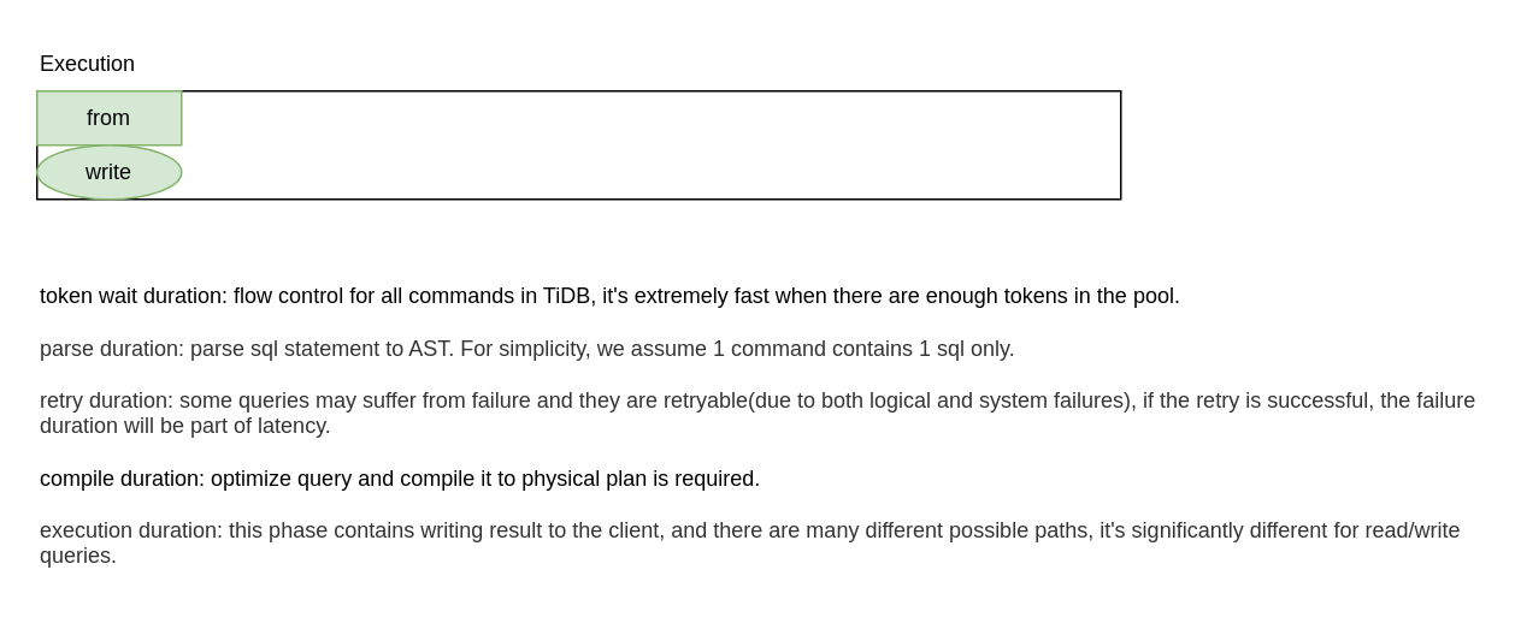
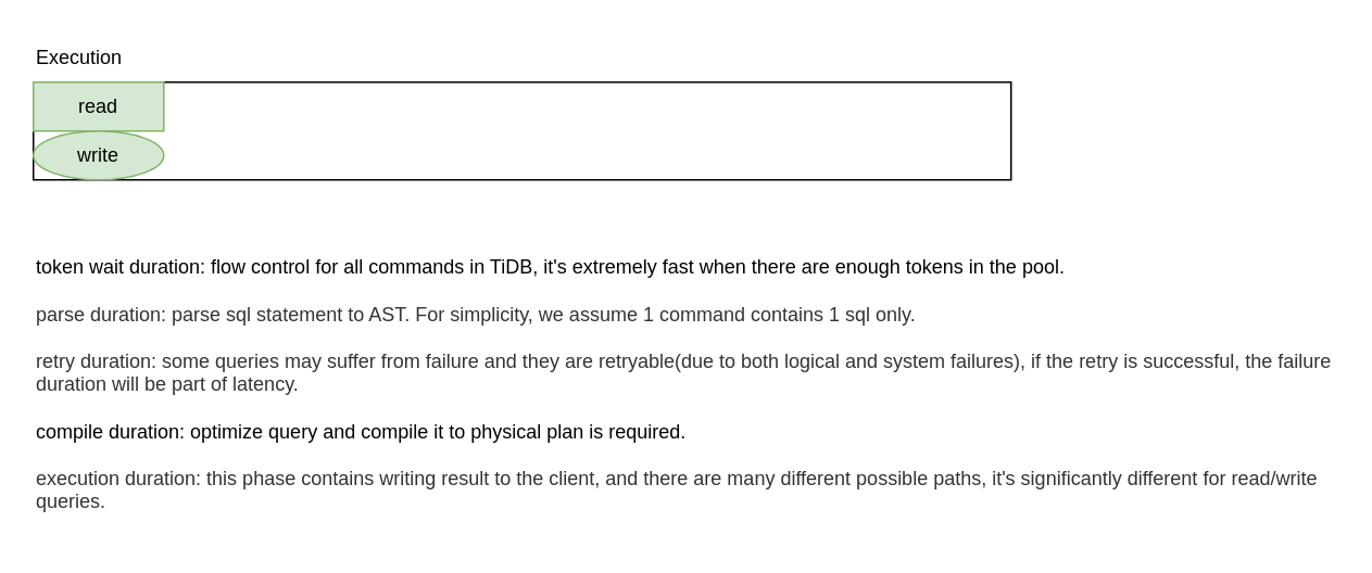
  <mxCell id="0" />
  <mxCell id="1" parent="0" />
  <mxCell id="2" value="" style="rounded=0;whiteSpace=wrap;html=1;" vertex="1" parent="1"><mxGeometry x="20" y="50" width="600" height="60" as="geometry" /></mxCell>
- <mxCell id="3" value="from" style="rounded=0;whiteSpace=wrap;html=1;fillColor=#d5e8d4;strokeColor=#82b366;" vertex="1" parent="1"><mxGeometry x="20" y="50" width="80" height="30" as="geometry" /></mxCell>
+ <mxCell id="3" value="read" style="rounded=0;whiteSpace=wrap;html=1;fillColor=#d5e8d4;strokeColor=#82b366;" vertex="1" parent="1"><mxGeometry x="20" y="50" width="80" height="30" as="geometry" /></mxCell>
  <mxCell id="4" value="&lt;span style=&quot;text-align: center;&quot;&gt;token wait duration: flow control for all commands in TiDB, it's extremely fast when there are enough tokens in the pool.&lt;br&gt;&lt;/span&gt;&lt;span style=&quot;color: rgb(51, 51, 51);&quot;&gt;&lt;br&gt;parse duration: parse sql statement to AST. For simplicity, we assume 1 command contains 1 sql only.&lt;br&gt;&lt;br&gt;retry duration: some queries may suffer from failure and they are retryable(due to both logical and system failures), if the retry is successful, the failure duration will be part of latency.&lt;br&gt;&lt;br&gt;&lt;/span&gt;&lt;span style=&quot;text-align: center;&quot;&gt;compile duration: optimize query and compile it to physical plan is required.&lt;br&gt;&lt;/span&gt;&lt;span style=&quot;color: rgb(51, 51, 51);&quot;&gt;&lt;br&gt;execution duration: this phase contains writing result to the client, and there are many different possible paths, it's significantly different for read/write queries.&lt;br&gt;&lt;/span&gt;" style="text;html=1;strokeColor=none;fillColor=none;align=left;verticalAlign=top;whiteSpace=wrap;rounded=0;" vertex="1" parent="1"><mxGeometry x="20" y="150" width="800" height="180" as="geometry" /></mxCell>
  <mxCell id="5" value="Execution" style="text;html=1;strokeColor=none;fillColor=none;align=left;verticalAlign=middle;whiteSpace=wrap;rounded=0;" vertex="1" parent="1"><mxGeometry x="20" y="20" width="190" height="30" as="geometry" /></mxCell>
  <mxCell id="6" value="write" style="ellipse;whiteSpace=wrap;html=1;fillColor=#d5e8d4;strokeColor=#82b366;" vertex="1" parent="1"><mxGeometry x="20" y="80" width="80" height="30" as="geometry" /></mxCell>
